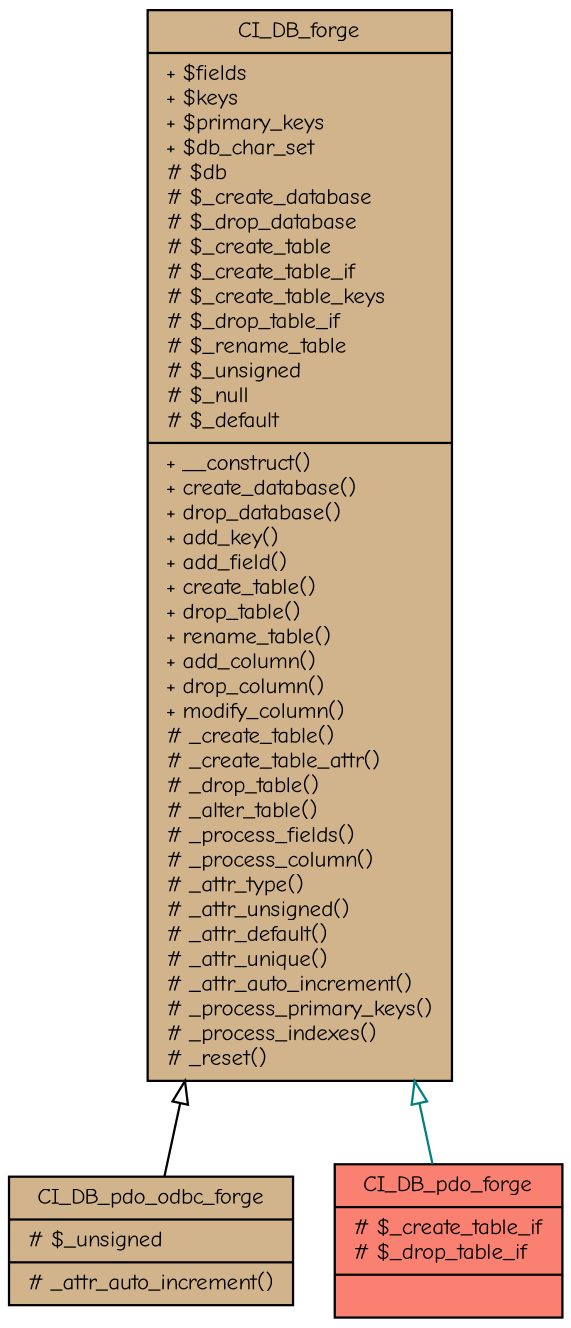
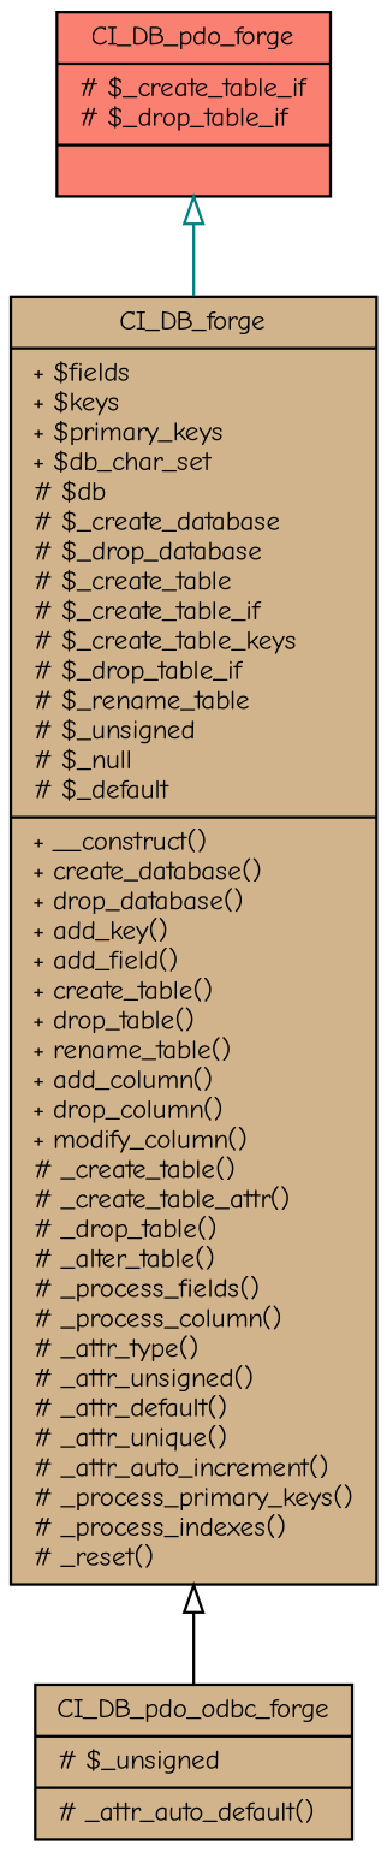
  digraph {
    fontname="Comic Neue"
    node [color=black fillcolor=tan fontname="Comic Neue" fontsize=10 shape=record style=filled]
    edge [arrowtail=onormal dir=back fontname="Comic Neue" fontsize=10 labelfontname=Helvetica labelfontsize=10 style=solid]
-   n1 [fontcolor=black height=0.2 label="{CI_DB_pdo_odbc_forge\n|# $_unsigned\l|# _attr_auto_increment()\l}" width=0.4]
+   n1 [fontcolor=black height=0.2 label="{CI_DB_pdo_odbc_forge\n|# $_unsigned\l|# _attr_auto_default()\l}" width=0.4]
    n2 [fillcolor=salmon height=0.2 label="{CI_DB_pdo_forge\n|# $_create_table_if\l# $_drop_table_if\l|}" width=0.4]
    n3 [height=0.2 label="{CI_DB_forge\n|+ $fields\l+ $keys\l+ $primary_keys\l+ $db_char_set\l# $db\l# $_create_database\l# $_drop_database\l# $_create_table\l# $_create_table_if\l# $_create_table_keys\l# $_drop_table_if\l# $_rename_table\l# $_unsigned\l# $_null\l# $_default\l|+ __construct()\l+ create_database()\l+ drop_database()\l+ add_key()\l+ add_field()\l+ create_table()\l+ drop_table()\l+ rename_table()\l+ add_column()\l+ drop_column()\l+ modify_column()\l# _create_table()\l# _create_table_attr()\l# _drop_table()\l# _alter_table()\l# _process_fields()\l# _process_column()\l# _attr_type()\l# _attr_unsigned()\l# _attr_default()\l# _attr_unique()\l# _attr_auto_increment()\l# _process_primary_keys()\l# _process_indexes()\l# _reset()\l}" width=0.4]
    n3 -> n1 [color=black]
-   n3 -> n2 [color=teal]
+   n2 -> n3 [color=teal]
  }
